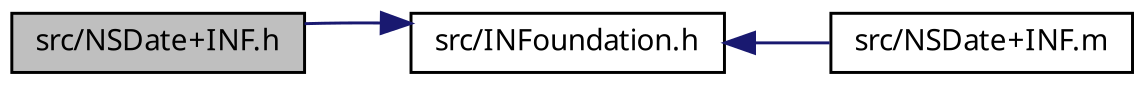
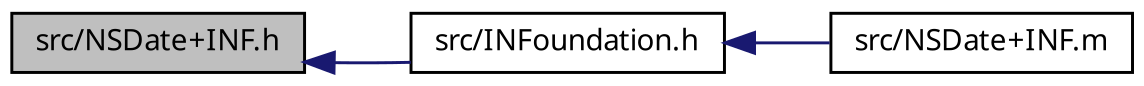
  digraph {
    rankdir=LR
    node [color=black fillcolor=white fontname="FreeSans.ttf" fontsize=10 shape=record style=filled]
    edge [color=midnightblue dir=back fontname="FreeSans.ttf" fontsize=10 labelfontname="FreeSans.ttf" labelfontsize=10 style=solid]
    n1 [fillcolor=grey75 fontcolor=black height=0.2 label="src/NSDate+INF.h" width=0.4]
    n2 [height=0.2 label="src/INFoundation.h" width=0.4]
    n3 [height=0.2 label="src/NSDate+INF.m" width=0.4]
-   n2 -> n1
+   n1 -> n2
    n2 -> n3
  }
